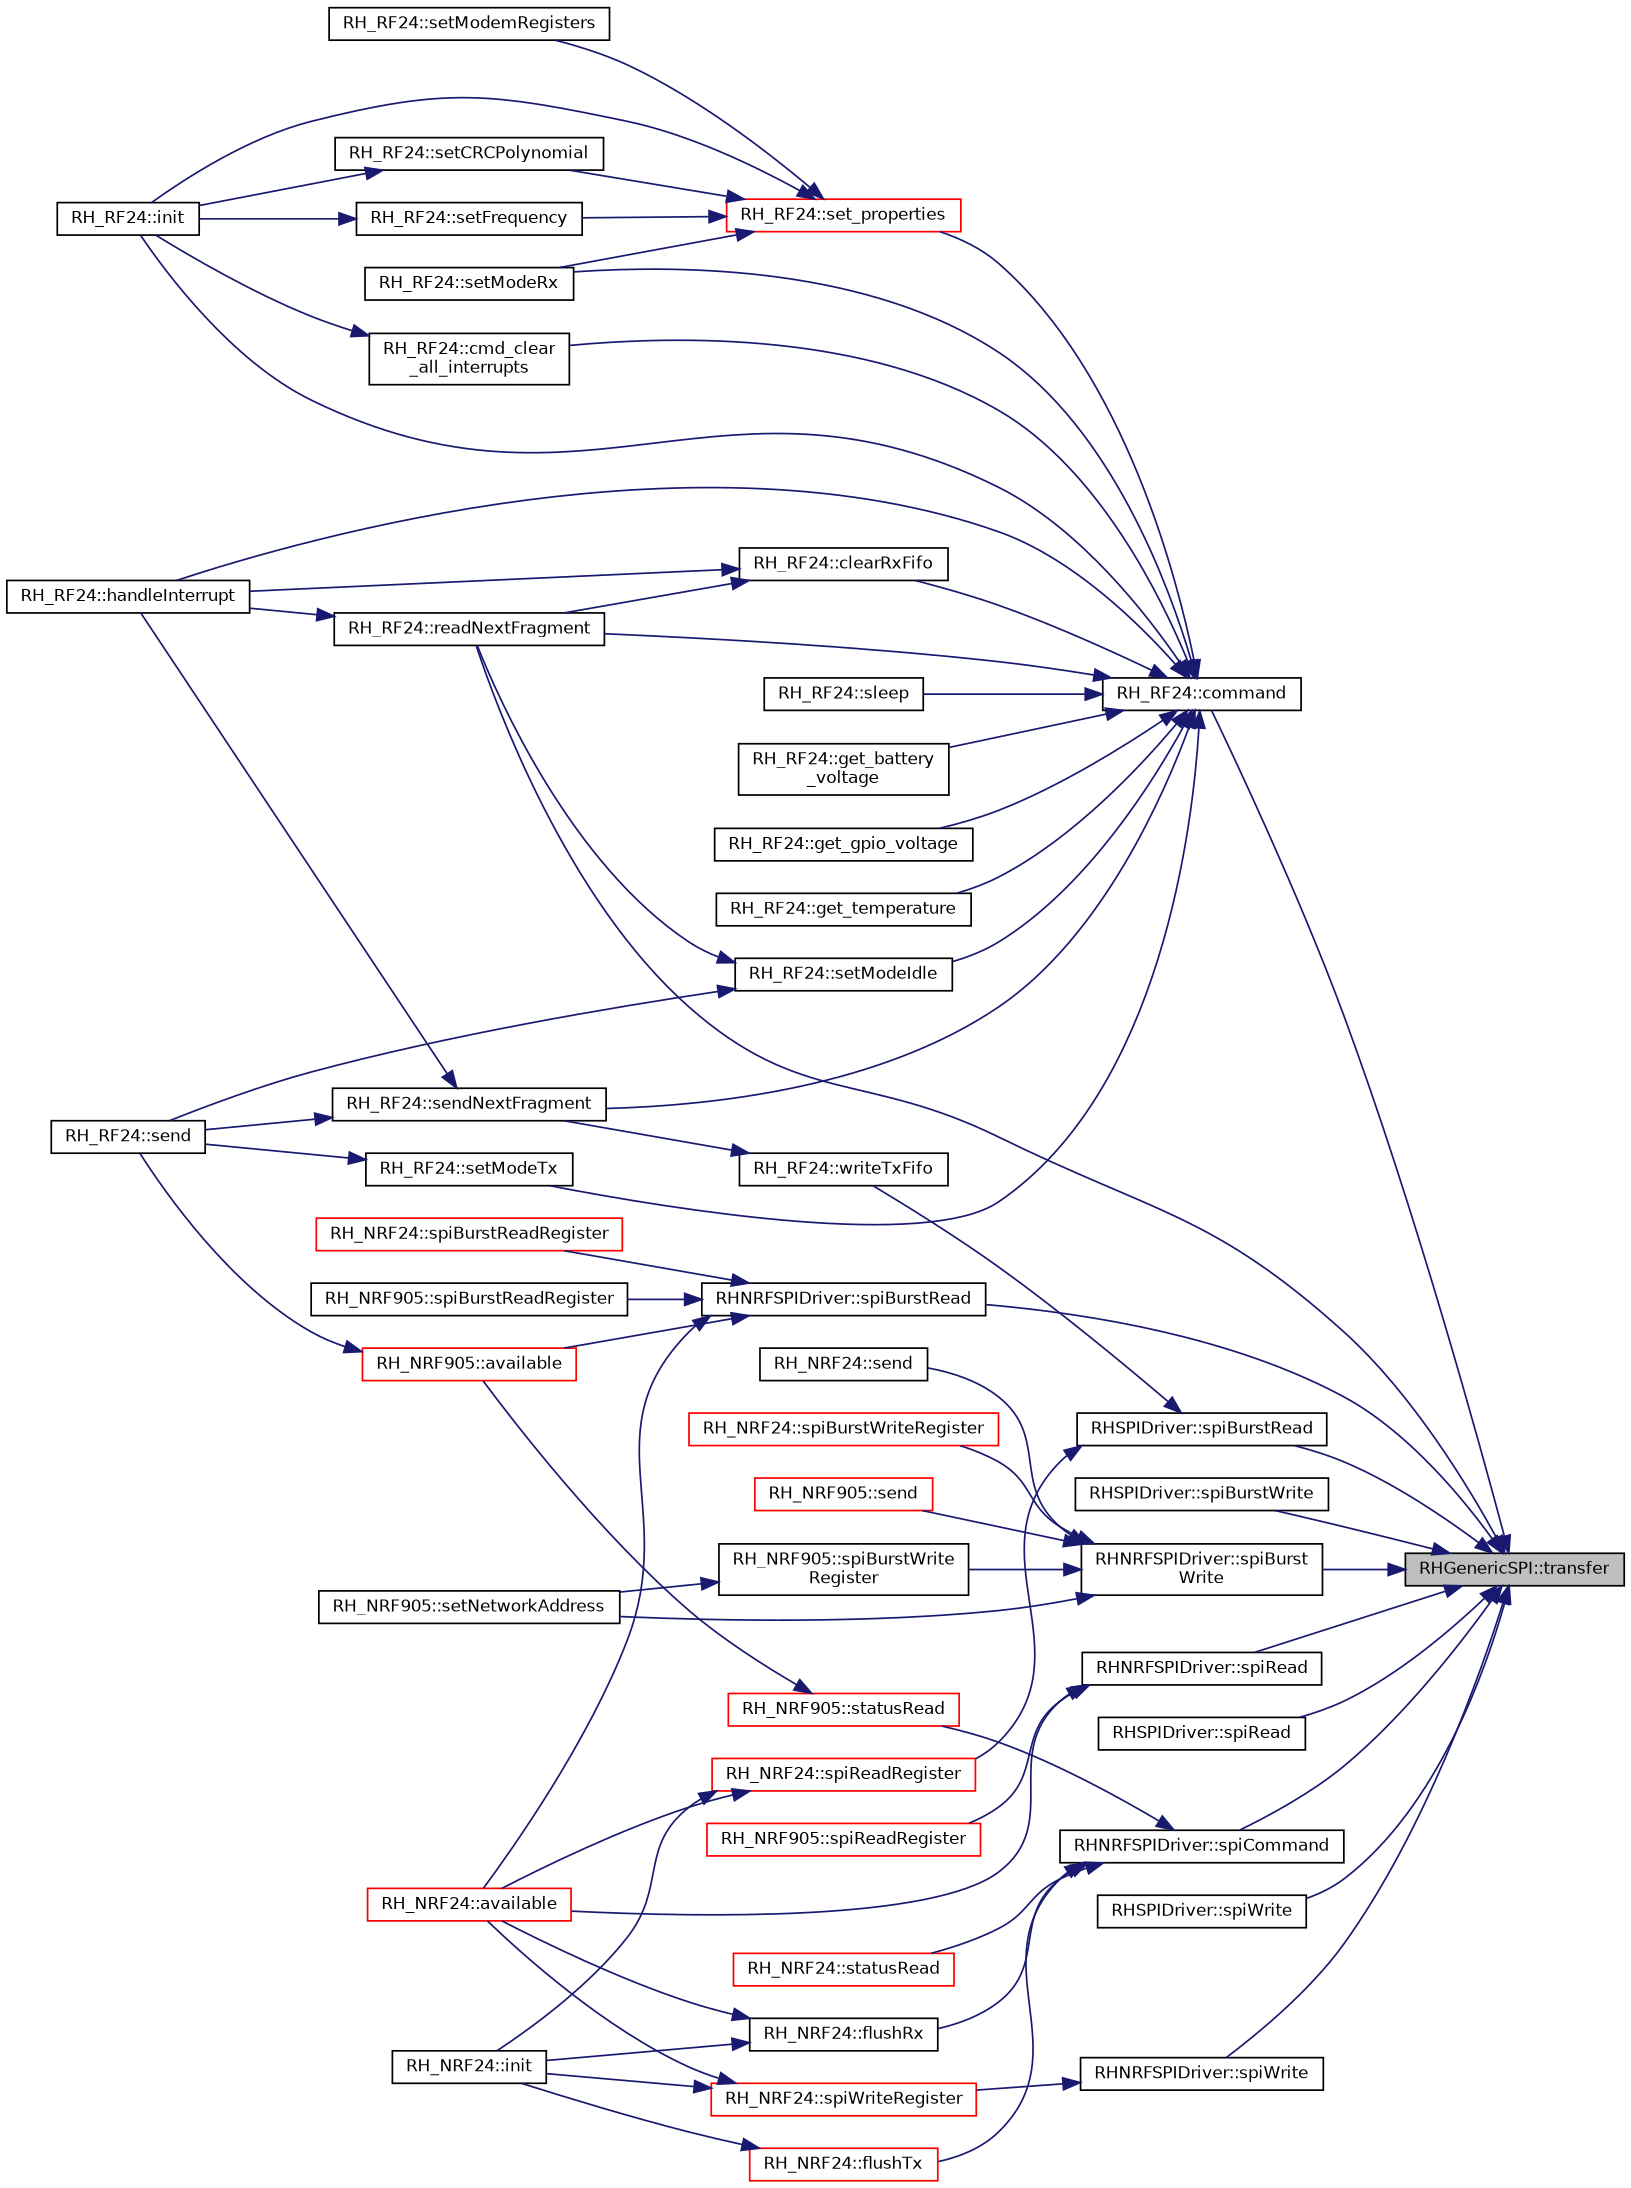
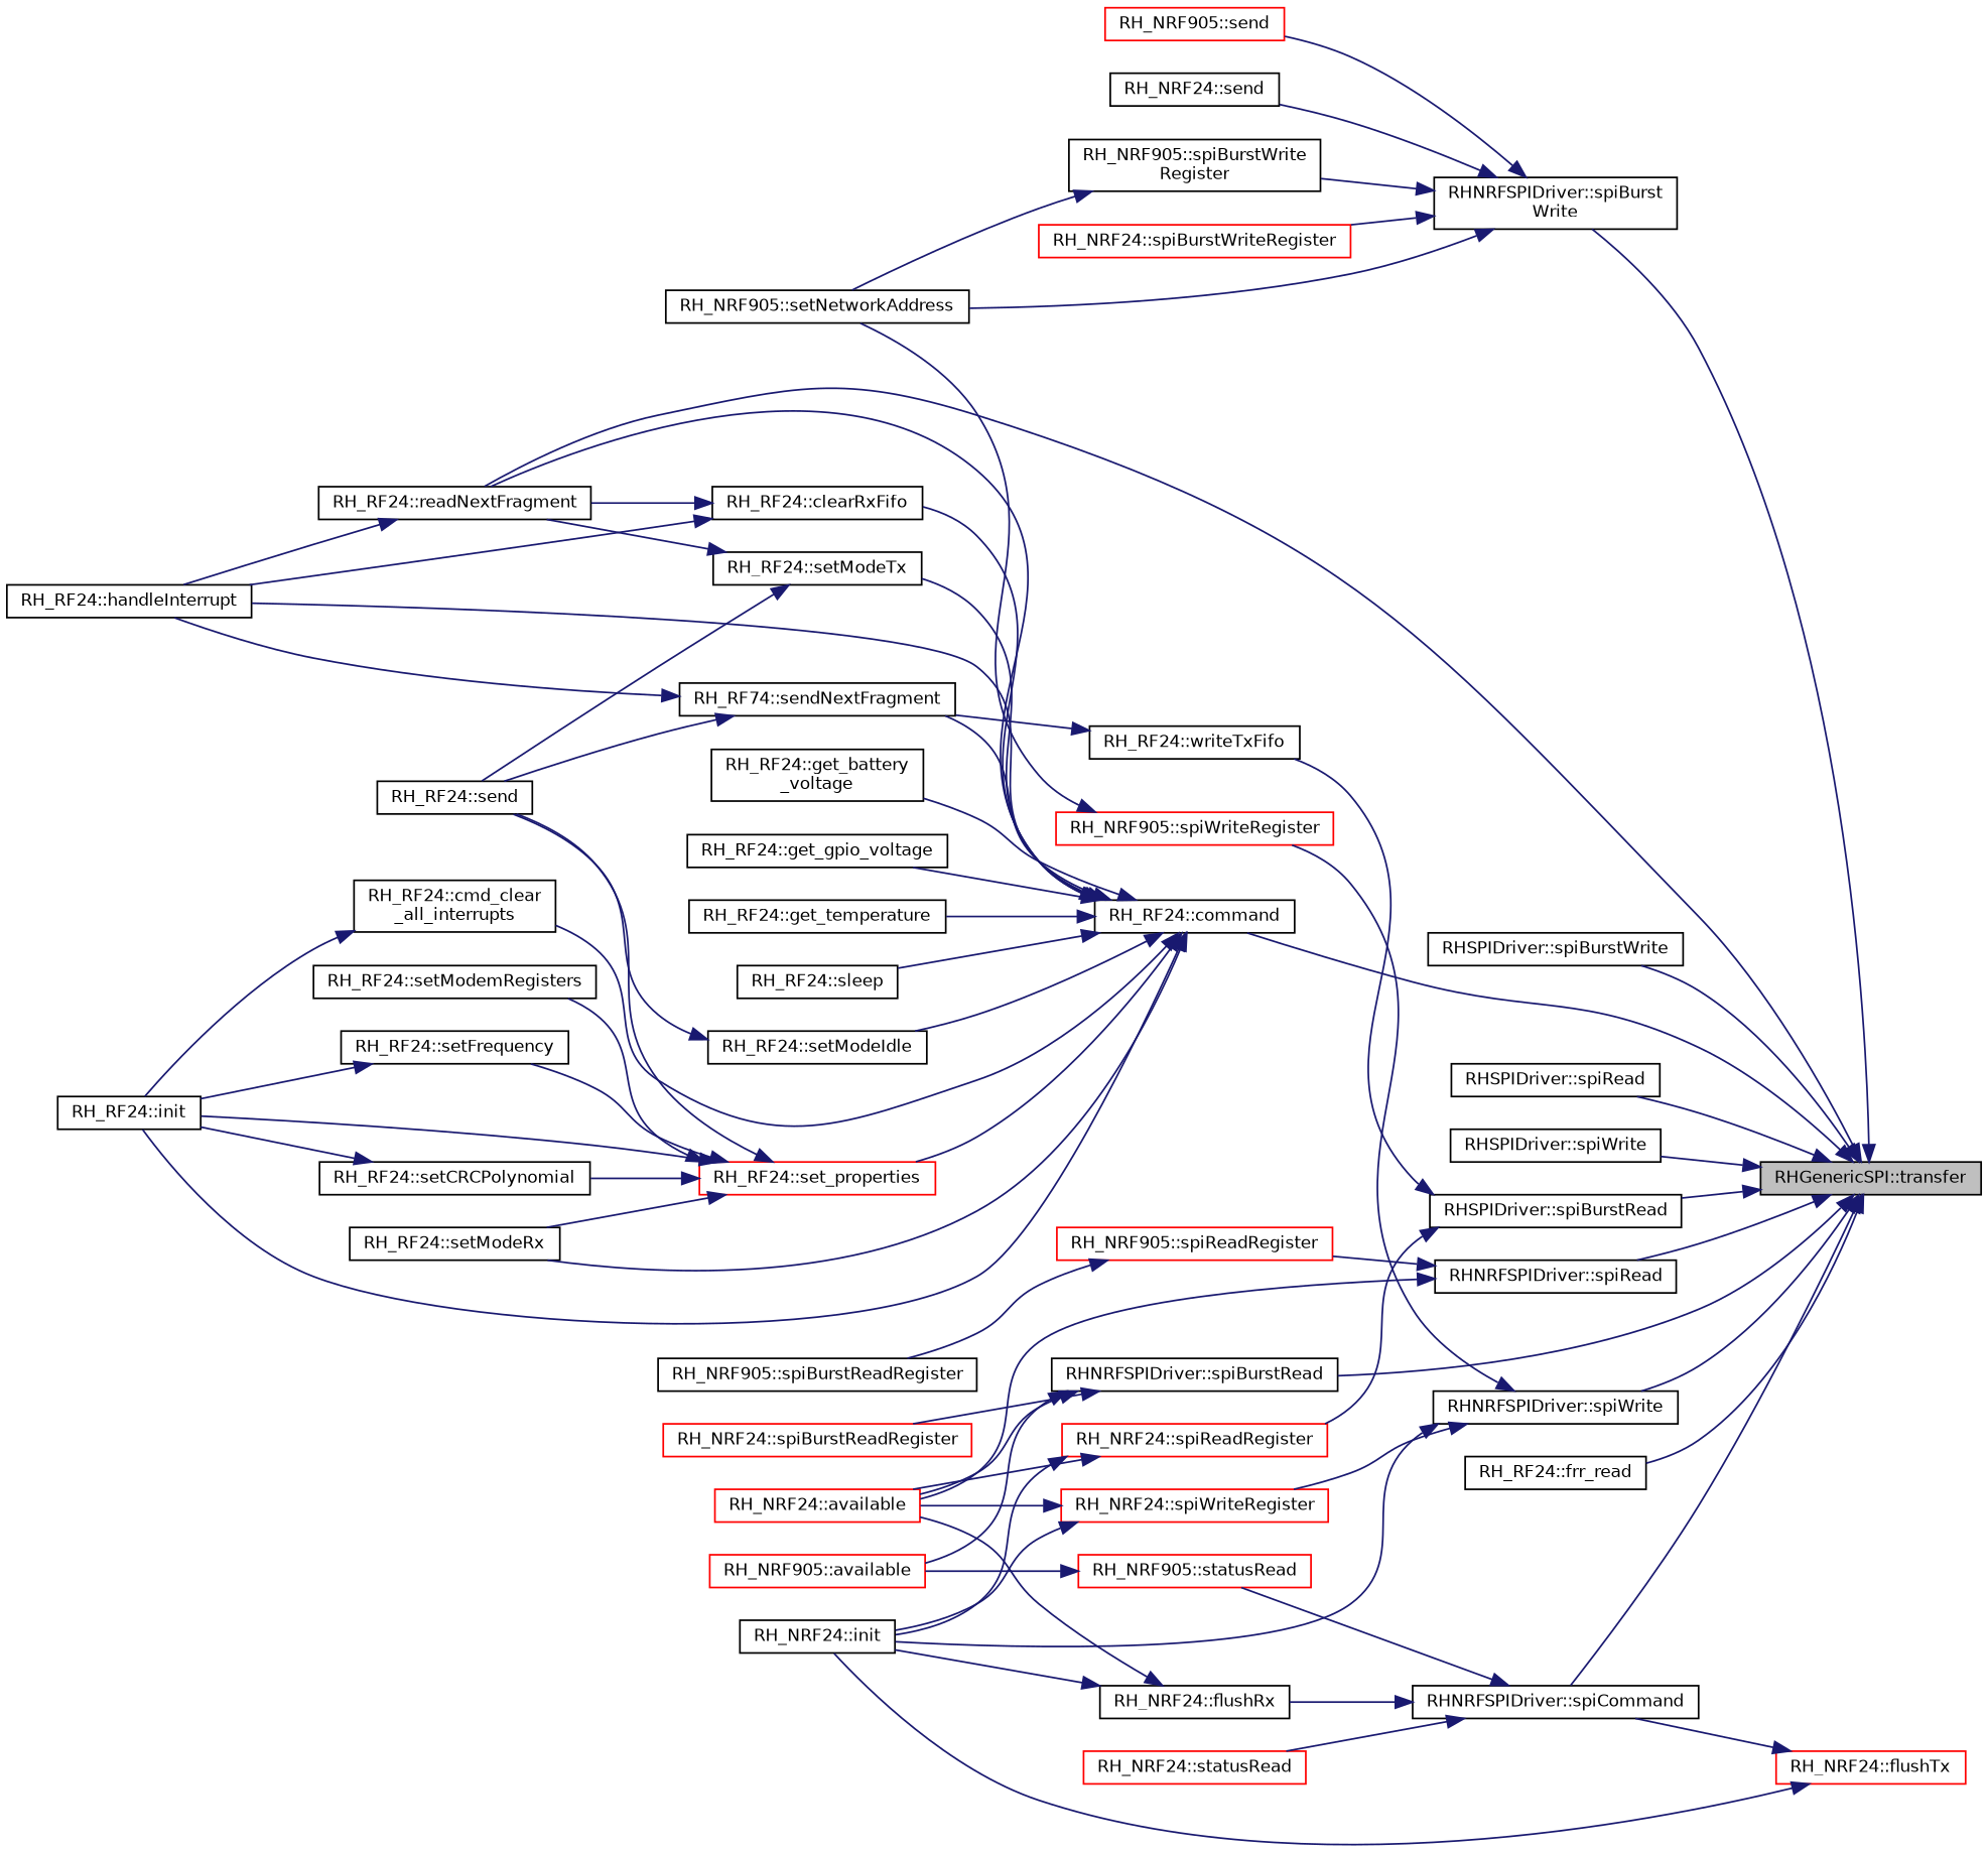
  digraph {
    rankdir=RL
    node [color=black fillcolor=white fontname=Helvetica fontsize=10 shape=record style=filled]
    edge [color=midnightblue dir=back fontname=Helvetica fontsize=10 labelfontname=Helvetica labelfontsize=10 style=solid]
    n1 [fillcolor=grey75 fontcolor=black height=0.2 label="RHGenericSPI::transfer" width=0.4]
    n2 [height=0.2 label="RH_RF24::command" width=0.4]
    n3 [height=0.2 label="RH_RF24::readNextFragment" width=0.4]
+   n4 [height=0.2 label="RH_RF24::frr_read" width=0.4]
    n5 [height=0.2 label="RHSPIDriver::spiBurstRead" width=0.4]
    n6 [height=0.2 label="RHNRFSPIDriver::spiBurstRead" width=0.4]
    n7 [height=0.2 label="RHSPIDriver::spiBurstWrite" width=0.4]
    n8 [height=0.2 label="RHNRFSPIDriver::spiBurst\lWrite" width=0.4]
    n9 [height=0.2 label="RHNRFSPIDriver::spiCommand" width=0.4]
    n10 [height=0.2 label="RHSPIDriver::spiRead" width=0.4]
    n11 [height=0.2 label="RHNRFSPIDriver::spiRead" width=0.4]
    n12 [height=0.2 label="RHSPIDriver::spiWrite" width=0.4]
    n13 [height=0.2 label="RHNRFSPIDriver::spiWrite" width=0.4]
    n14 [height=0.2 label="RH_RF24::clearRxFifo" width=0.4]
    n15 [height=0.2 label="RH_RF24::handleInterrupt" width=0.4]
    n16 [height=0.2 label="RH_RF24::cmd_clear\l_all_interrupts" width=0.4]
    n17 [height=0.2 label="RH_RF24::init" width=0.4]
    n18 [height=0.2 label="RH_RF24::get_battery\l_voltage" width=0.4]
    n19 [height=0.2 label="RH_RF24::get_gpio_voltage" width=0.4]
    n20 [height=0.2 label="RH_RF24::get_temperature" width=0.4]
-   n21 [height=0.2 label="RH_RF24::sendNextFragment" width=0.4]
+   n21 [height=0.2 label="RH_RF74::sendNextFragment" width=0.4]
    n22 [color=red height=0.2 label="RH_RF24::set_properties" width=0.4]
    n23 [height=0.2 label="RH_RF24::setModeRx" width=0.4]
    n24 [height=0.2 label="RH_RF24::setModeIdle" width=0.4]
    n25 [height=0.2 label="RH_RF24::setModeTx" width=0.4]
    n26 [height=0.2 label="RH_RF24::sleep" width=0.4]
    n27 [height=0.2 label="RH_RF24::writeTxFifo" width=0.4]
    n28 [color=red height=0.2 label="RH_NRF24::spiReadRegister" width=0.4]
    n29 [color=red height=0.2 label="RH_NRF905::available" width=0.4]
    n30 [color=red height=0.2 label="RH_NRF24::available" width=0.4]
    n31 [height=0.2 label="RH_NRF905::spiBurstReadRegister" width=0.4]
    n32 [color=red height=0.2 label="RH_NRF24::spiBurstReadRegister" width=0.4]
    n33 [color=red height=0.2 label="RH_NRF905::send" width=0.4]
    n34 [height=0.2 label="RH_NRF24::send" width=0.4]
    n35 [height=0.2 label="RH_NRF905::setNetworkAddress" width=0.4]
    n36 [height=0.2 label="RH_NRF905::spiBurstWrite\lRegister" width=0.4]
    n37 [color=red height=0.2 label="RH_NRF24::spiBurstWriteRegister" width=0.4]
    n38 [height=0.2 label="RH_NRF24::flushRx" width=0.4]
    n39 [color=red height=0.2 label="RH_NRF24::flushTx" width=0.4]
    n40 [color=red height=0.2 label="RH_NRF905::statusRead" width=0.4]
    n41 [color=red height=0.2 label="RH_NRF24::statusRead" width=0.4]
    n42 [color=red height=0.2 label="RH_NRF905::spiReadRegister" width=0.4]
    n43 [height=0.2 label="RH_NRF24::init" width=0.4]
+   n44 [color=red height=0.2 label="RH_NRF905::spiWriteRegister" width=0.4]
    n45 [color=red height=0.2 label="RH_NRF24::spiWriteRegister" width=0.4]
    n46 [height=0.2 label="RH_RF24::send" width=0.4]
    n47 [height=0.2 label="RH_RF24::setCRCPolynomial" width=0.4]
    n48 [height=0.2 label="RH_RF24::setFrequency" width=0.4]
    n49 [height=0.2 label="RH_RF24::setModemRegisters" width=0.4]
    n1 -> n2
    n1 -> n3
+   n1 -> n4
    n1 -> n5
    n1 -> n6
    n1 -> n7
    n1 -> n8
    n1 -> n9
    n1 -> n10
    n1 -> n11
    n1 -> n12
    n1 -> n13
    n2 -> n3
    n2 -> n14
    n2 -> n15
    n2 -> n16
    n2 -> n17
    n2 -> n18
    n2 -> n19
    n2 -> n20
    n2 -> n21
    n2 -> n22
    n2 -> n23
    n2 -> n24
    n2 -> n25
    n2 -> n26
    n3 -> n15
    n5 -> n27
    n5 -> n28
    n6 -> n29
    n6 -> n30
-   n6 -> n31
+   n42 -> n31
    n6 -> n32
    n8 -> n33
    n8 -> n34
    n8 -> n35
    n8 -> n36
    n8 -> n37
    n9 -> n38
-   n9 -> n39
+   n39 -> n9
    n9 -> n40
    n9 -> n41
    n11 -> n30
    n11 -> n42
+   n13 -> n43
+   n13 -> n44
    n13 -> n45
    n14 -> n3
    n14 -> n15
    n16 -> n17
    n21 -> n15
    n21 -> n46
    n22 -> n17
    n22 -> n23
-   n29 -> n46
+   n22 -> n46
    n22 -> n47
    n22 -> n48
    n22 -> n49
-   n24 -> n3
+   n25 -> n3
    n24 -> n46
    n25 -> n46
    n27 -> n21
    n28 -> n30
    n28 -> n43
    n36 -> n35
    n38 -> n30
    n38 -> n43
    n39 -> n43
    n40 -> n29
+   n44 -> n35
    n45 -> n30
    n45 -> n43
    n47 -> n17
    n48 -> n17
  }
